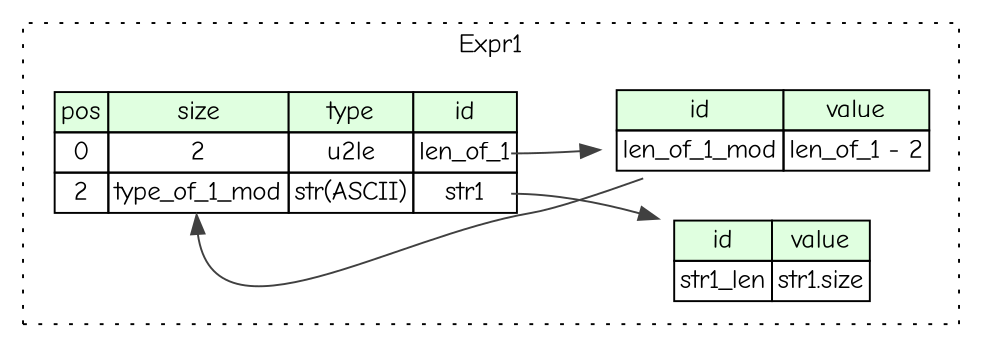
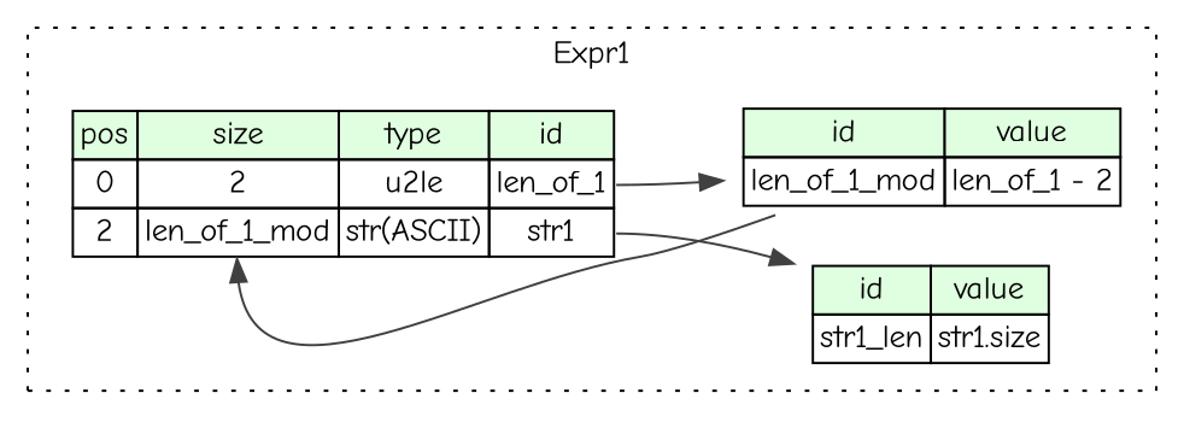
  digraph {
    rankdir=LR
    fontname="Comic Neue"
    node [shape=plaintext fontname="Comic Neue"]
    edge [color="#404040" fontname="Comic Neue"]
-   n1 [label=<<TABLE BORDER="0" CELLBORDER="1" CELLSPACING="0"> 			<TR><TD BGCOLOR="#E0FFE0">pos</TD><TD BGCOLOR="#E0FFE0">size</TD><TD BGCOLOR="#E0FFE0">type</TD><TD BGCOLOR="#E0FFE0">id</TD></TR> 			<TR><TD PORT="len_of_1_pos">0</TD><TD PORT="len_of_1_size">2</TD><TD>u2le</TD><TD PORT="len_of_1_type">len_of_1</TD></TR> 			<TR><TD PORT="str1_pos">2</TD><TD PORT="str1_size">type_of_1_mod</TD><TD>str(ASCII)</TD><TD PORT="str1_type">str1</TD></TR> 		</TABLE>>]
+   n1 [label=<<TABLE BORDER="0" CELLBORDER="1" CELLSPACING="0"> 			<TR><TD BGCOLOR="#E0FFE0">pos</TD><TD BGCOLOR="#E0FFE0">size</TD><TD BGCOLOR="#E0FFE0">type</TD><TD BGCOLOR="#E0FFE0">id</TD></TR> 			<TR><TD PORT="len_of_1_pos">0</TD><TD PORT="len_of_1_size">2</TD><TD>u2le</TD><TD PORT="len_of_1_type">len_of_1</TD></TR> 			<TR><TD PORT="str1_pos">2</TD><TD PORT="str1_size">len_of_1_mod</TD><TD>str(ASCII)</TD><TD PORT="str1_type">str1</TD></TR> 		</TABLE>>]
    n2 [label=<<TABLE BORDER="0" CELLBORDER="1" CELLSPACING="0"> 			<TR><TD BGCOLOR="#E0FFE0">id</TD><TD BGCOLOR="#E0FFE0">value</TD></TR> 			<TR><TD>len_of_1_mod</TD><TD>len_of_1 - 2</TD></TR> 		</TABLE>>]
    n3 [label=<<TABLE BORDER="0" CELLBORDER="1" CELLSPACING="0"> 			<TR><TD BGCOLOR="#E0FFE0">id</TD><TD BGCOLOR="#E0FFE0">value</TD></TR> 			<TR><TD>str1_len</TD><TD>str1.size</TD></TR> 		</TABLE>>]
    subgraph cluster_1 {
      label=Expr1
      style=dotted
      n1
      n2
      n3
    }
    n1 -> n2 [tailport=len_of_1_type]
    n1 -> n3 [tailport=str1_type]
    n2 -> n1 [headport=str1_size tailport=len_of_1_mod_type]
  }
